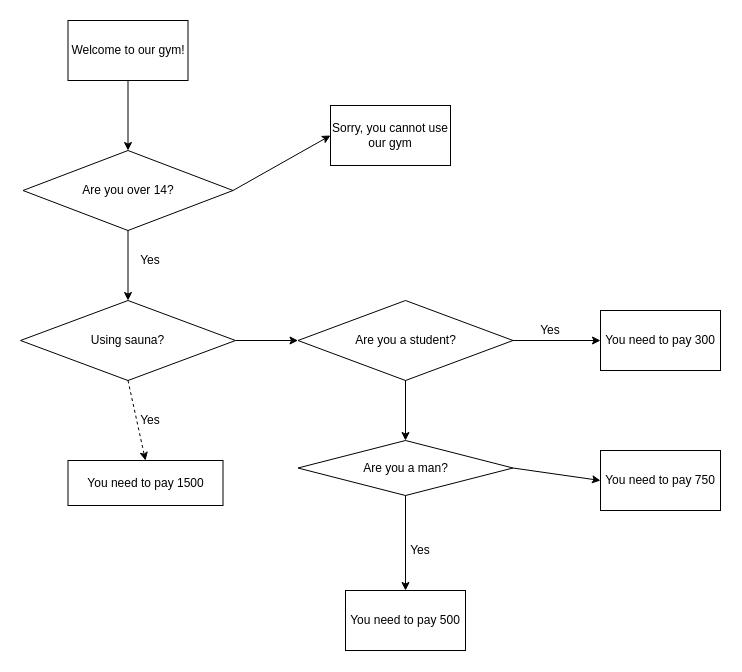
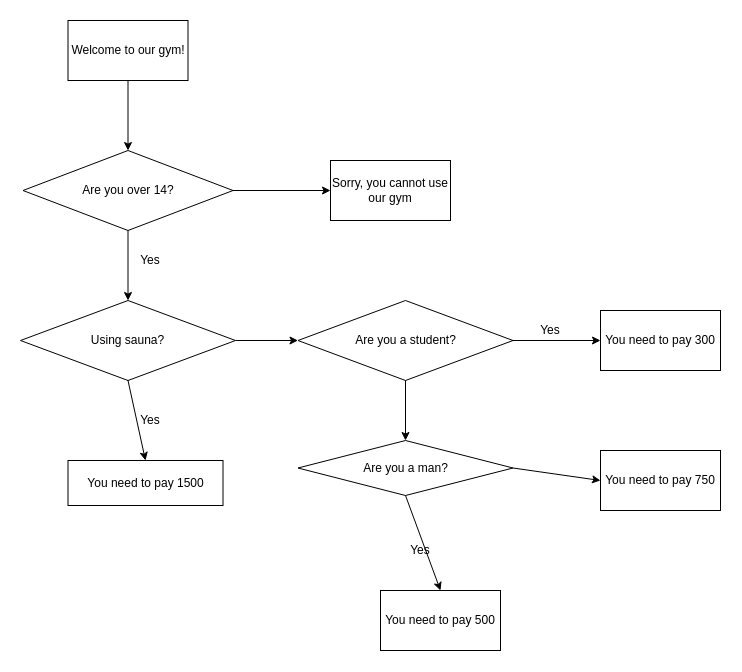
  <mxCell id="0" />
  <mxCell id="1" parent="0" />
  <mxCell id="2" value="Welcome to our gym!" style="rounded=0;whiteSpace=wrap;html=1;" vertex="1" parent="1"><mxGeometry x="67.5" y="20" width="120" height="60" as="geometry" /></mxCell>
  <mxCell id="3" value="Are you over 14?" style="rhombus;whiteSpace=wrap;html=1;" vertex="1" parent="1"><mxGeometry x="22.5" y="150" width="210" height="80" as="geometry" /></mxCell>
  <mxCell id="4" value="Using sauna?" style="rhombus;whiteSpace=wrap;html=1;" vertex="1" parent="1"><mxGeometry x="20" y="300" width="215" height="80" as="geometry" /></mxCell>
  <mxCell id="5" value="Are you a student?" style="rhombus;whiteSpace=wrap;html=1;" vertex="1" parent="1"><mxGeometry x="297.5" y="300" width="215" height="80" as="geometry" /></mxCell>
  <mxCell id="6" value="Are you a man?" style="rhombus;whiteSpace=wrap;html=1;" vertex="1" parent="1"><mxGeometry x="297.5" y="440" width="215" height="55" as="geometry" /></mxCell>
  <mxCell id="7" value="" style="endArrow=classic;html=1;exitX=0.5;exitY=1;exitDx=0;exitDy=0;" edge="1" parent="1" source="2" target="3"><mxGeometry width="50" height="50" relative="1" as="geometry"><mxPoint x="137.5" y="240" as="sourcePoint" /><mxPoint x="187.5" y="190" as="targetPoint" /></mxGeometry></mxCell>
  <mxCell id="8" value="" style="endArrow=classic;html=1;exitX=0.5;exitY=1;exitDx=0;exitDy=0;entryX=0.5;entryY=0;entryDx=0;entryDy=0;" edge="1" parent="1" source="3" target="4"><mxGeometry width="50" height="50" relative="1" as="geometry"><mxPoint x="137.5" y="240" as="sourcePoint" /><mxPoint x="187.5" y="190" as="targetPoint" /></mxGeometry></mxCell>
  <mxCell id="9" value="" style="endArrow=classic;html=1;exitX=1;exitY=0.5;exitDx=0;exitDy=0;entryX=0;entryY=0.5;entryDx=0;entryDy=0;" edge="1" parent="1" source="4" target="5"><mxGeometry width="50" height="50" relative="1" as="geometry"><mxPoint x="337.5" y="570" as="sourcePoint" /><mxPoint x="387.5" y="520" as="targetPoint" /></mxGeometry></mxCell>
  <mxCell id="10" value="" style="endArrow=classic;html=1;exitX=0.5;exitY=1;exitDx=0;exitDy=0;" edge="1" parent="1" source="5" target="6"><mxGeometry width="50" height="50" relative="1" as="geometry"><mxPoint x="267.5" y="570" as="sourcePoint" /><mxPoint x="317.5" y="520" as="targetPoint" /></mxGeometry></mxCell>
- <mxCell id="11" value="Sorry, you cannot use our gym" style="rounded=0;whiteSpace=wrap;html=1;" vertex="1" parent="1"><mxGeometry x="330" y="105" width="120" height="60" as="geometry" /></mxCell>
+ <mxCell id="11" value="Sorry, you cannot use our gym" style="rounded=0;whiteSpace=wrap;html=1;" vertex="1" parent="1"><mxGeometry x="330" y="160" width="120" height="60" as="geometry" /></mxCell>
  <mxCell id="12" value="You need to pay 300" style="rounded=0;whiteSpace=wrap;html=1;" vertex="1" parent="1"><mxGeometry x="600" y="310" width="120" height="60" as="geometry" /></mxCell>
  <mxCell id="13" value="You need to pay 750" style="rounded=0;whiteSpace=wrap;html=1;" vertex="1" parent="1"><mxGeometry x="600" y="450" width="120" height="60" as="geometry" /></mxCell>
- <mxCell id="14" value="You need to pay 500" style="rounded=0;whiteSpace=wrap;html=1;" vertex="1" parent="1"><mxGeometry x="345" y="590" width="120" height="60" as="geometry" /></mxCell>
+ <mxCell id="14" value="You need to pay 500" style="rounded=0;whiteSpace=wrap;html=1;" vertex="1" parent="1"><mxGeometry x="380" y="590" width="120" height="60" as="geometry" /></mxCell>
  <mxCell id="15" value="You need to pay 1500" style="rounded=0;whiteSpace=wrap;html=1;" vertex="1" parent="1"><mxGeometry x="67.5" y="460" width="155" height="45" as="geometry" /></mxCell>
  <mxCell id="16" value="" style="endArrow=classic;html=1;exitX=0.5;exitY=1;exitDx=0;exitDy=0;entryX=0.5;entryY=0;entryDx=0;entryDy=0;" edge="1" parent="1" source="6" target="14"><mxGeometry width="50" height="50" relative="1" as="geometry"><mxPoint x="430" y="580" as="sourcePoint" /><mxPoint x="480" y="530" as="targetPoint" /></mxGeometry></mxCell>
- <mxCell id="17" value="" style="endArrow=classic;html=1;exitX=0.5;exitY=1;exitDx=0;exitDy=0;entryX=0.5;entryY=0;entryDx=0;entryDy=0;dashed=1;" edge="1" parent="1" source="4" target="15"><mxGeometry width="50" height="50" relative="1" as="geometry"><mxPoint x="430" y="580" as="sourcePoint" /><mxPoint x="480" y="530" as="targetPoint" /></mxGeometry></mxCell>
+ <mxCell id="17" value="" style="endArrow=classic;html=1;exitX=0.5;exitY=1;exitDx=0;exitDy=0;entryX=0.5;entryY=0;entryDx=0;entryDy=0;" edge="1" parent="1" source="4" target="15"><mxGeometry width="50" height="50" relative="1" as="geometry"><mxPoint x="430" y="580" as="sourcePoint" /><mxPoint x="480" y="530" as="targetPoint" /></mxGeometry></mxCell>
  <mxCell id="18" value="" style="endArrow=classic;html=1;exitX=1;exitY=0.5;exitDx=0;exitDy=0;entryX=0;entryY=0.5;entryDx=0;entryDy=0;" edge="1" parent="1" source="3" target="11"><mxGeometry width="50" height="50" relative="1" as="geometry"><mxPoint x="430" y="580" as="sourcePoint" /><mxPoint x="300" y="260" as="targetPoint" /></mxGeometry></mxCell>
  <mxCell id="19" value="" style="endArrow=classic;html=1;entryX=0;entryY=0.5;entryDx=0;entryDy=0;exitX=1;exitY=0.5;exitDx=0;exitDy=0;" edge="1" parent="1" source="5" target="12"><mxGeometry width="50" height="50" relative="1" as="geometry"><mxPoint x="430" y="580" as="sourcePoint" /><mxPoint x="480" y="530" as="targetPoint" /></mxGeometry></mxCell>
  <mxCell id="20" value="" style="endArrow=classic;html=1;entryX=0;entryY=0.5;entryDx=0;entryDy=0;exitX=1;exitY=0.5;exitDx=0;exitDy=0;" edge="1" parent="1" source="6" target="13"><mxGeometry width="50" height="50" relative="1" as="geometry"><mxPoint x="430" y="580" as="sourcePoint" /><mxPoint x="480" y="530" as="targetPoint" /></mxGeometry></mxCell>
  <mxCell id="21" value="Yes" style="text;html=1;strokeColor=none;fillColor=none;align=center;verticalAlign=middle;whiteSpace=wrap;rounded=0;" vertex="1" parent="1"><mxGeometry x="130" y="250" width="40" height="20" as="geometry" /></mxCell>
  <mxCell id="22" value="Yes" style="text;html=1;strokeColor=none;fillColor=none;align=center;verticalAlign=middle;whiteSpace=wrap;rounded=0;" vertex="1" parent="1"><mxGeometry x="130" y="410" width="40" height="20" as="geometry" /></mxCell>
  <mxCell id="23" value="Yes" style="text;html=1;strokeColor=none;fillColor=none;align=center;verticalAlign=middle;whiteSpace=wrap;rounded=0;" vertex="1" parent="1"><mxGeometry x="530" y="320" width="40" height="20" as="geometry" /></mxCell>
  <mxCell id="24" value="Yes" style="text;html=1;strokeColor=none;fillColor=none;align=center;verticalAlign=middle;whiteSpace=wrap;rounded=0;" vertex="1" parent="1"><mxGeometry x="400" y="540" width="40" height="20" as="geometry" /></mxCell>
